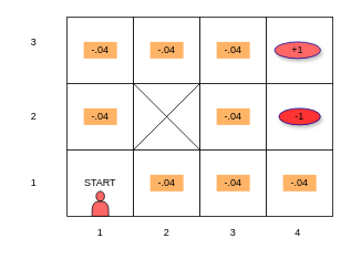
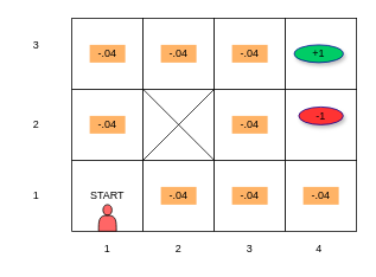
  <mxCell id="0" />
  <mxCell id="1" parent="0" />
  <mxCell id="2" value="" style="whiteSpace=wrap;html=1;aspect=fixed;" vertex="1" parent="1"><mxGeometry x="80" y="20" width="80" height="80" as="geometry" /></mxCell>
  <mxCell id="3" value="" style="whiteSpace=wrap;html=1;aspect=fixed;" vertex="1" parent="1"><mxGeometry x="160" y="20" width="80" height="80" as="geometry" /></mxCell>
  <mxCell id="4" value="" style="whiteSpace=wrap;html=1;aspect=fixed;" vertex="1" parent="1"><mxGeometry x="240" y="20" width="80" height="80" as="geometry" /></mxCell>
  <mxCell id="5" value="" style="whiteSpace=wrap;html=1;aspect=fixed;" vertex="1" parent="1"><mxGeometry x="320" y="20" width="80" height="80" as="geometry" /></mxCell>
  <mxCell id="6" value="" style="whiteSpace=wrap;html=1;aspect=fixed;" vertex="1" parent="1"><mxGeometry x="80" y="100" width="80" height="80" as="geometry" /></mxCell>
  <mxCell id="7" value="" style="whiteSpace=wrap;html=1;aspect=fixed;" vertex="1" parent="1"><mxGeometry x="160" y="100" width="80" height="80" as="geometry" /></mxCell>
  <mxCell id="8" value="" style="whiteSpace=wrap;html=1;aspect=fixed;" vertex="1" parent="1"><mxGeometry x="240" y="100" width="80" height="80" as="geometry" /></mxCell>
  <mxCell id="9" value="" style="whiteSpace=wrap;html=1;aspect=fixed;" vertex="1" parent="1"><mxGeometry x="320" y="100" width="80" height="80" as="geometry" /></mxCell>
  <mxCell id="10" value="" style="whiteSpace=wrap;html=1;aspect=fixed;" vertex="1" parent="1"><mxGeometry x="80" y="180" width="80" height="80" as="geometry" /></mxCell>
  <mxCell id="11" value="" style="whiteSpace=wrap;html=1;aspect=fixed;" vertex="1" parent="1"><mxGeometry x="160" y="180" width="80" height="80" as="geometry" /></mxCell>
  <mxCell id="12" value="" style="whiteSpace=wrap;html=1;aspect=fixed;" vertex="1" parent="1"><mxGeometry x="240" y="180" width="80" height="80" as="geometry" /></mxCell>
  <mxCell id="13" value="" style="whiteSpace=wrap;html=1;aspect=fixed;" vertex="1" parent="1"><mxGeometry x="320" y="180" width="80" height="80" as="geometry" /></mxCell>
  <mxCell id="14" value="" style="endArrow=none;html=1;entryX=0;entryY=0;entryDx=0;entryDy=0;exitX=0;exitY=0;exitDx=0;exitDy=0;" edge="1" parent="1" source="12" target="7"><mxGeometry width="50" height="50" relative="1" as="geometry"><mxPoint x="280" y="230" as="sourcePoint" /><mxPoint x="330" y="180" as="targetPoint" /></mxGeometry></mxCell>
  <mxCell id="15" value="" style="endArrow=none;html=1;entryX=0;entryY=0;entryDx=0;entryDy=0;exitX=0;exitY=0;exitDx=0;exitDy=0;" edge="1" parent="1" source="11" target="8"><mxGeometry width="50" height="50" relative="1" as="geometry"><mxPoint x="280" y="230" as="sourcePoint" /><mxPoint x="330" y="180" as="targetPoint" /></mxGeometry></mxCell>
  <mxCell id="16" value="START" style="text;html=1;strokeColor=none;fillColor=none;align=center;verticalAlign=middle;whiteSpace=wrap;rounded=0;" vertex="1" parent="1"><mxGeometry x="100" y="210" width="40" height="20" as="geometry" /></mxCell>
  <mxCell id="17" value="" style="shape=actor;whiteSpace=wrap;html=1;fillColor=#FF6666;" vertex="1" parent="1"><mxGeometry x="110" y="230" width="20" height="30" as="geometry" /></mxCell>
  <mxCell id="18" value="-.04" style="text;html=1;strokeColor=none;fillColor=#FFB366;align=center;verticalAlign=middle;whiteSpace=wrap;rounded=0;" vertex="1" parent="1"><mxGeometry x="100" y="130" width="40" height="20" as="geometry" /></mxCell>
  <mxCell id="19" value="-.04" style="text;html=1;strokeColor=none;fillColor=#FFB366;align=center;verticalAlign=middle;whiteSpace=wrap;rounded=0;" vertex="1" parent="1"><mxGeometry x="100" y="50" width="40" height="20" as="geometry" /></mxCell>
  <mxCell id="20" value="-.04" style="text;html=1;strokeColor=none;fillColor=#FFB366;align=center;verticalAlign=middle;whiteSpace=wrap;rounded=0;" vertex="1" parent="1"><mxGeometry x="180" y="210" width="40" height="20" as="geometry" /></mxCell>
  <mxCell id="21" value="-.04" style="text;html=1;strokeColor=none;fillColor=#FFB366;align=center;verticalAlign=middle;whiteSpace=wrap;rounded=0;" vertex="1" parent="1"><mxGeometry x="180" y="50" width="40" height="20" as="geometry" /></mxCell>
  <mxCell id="22" value="-.04" style="text;html=1;strokeColor=none;fillColor=#FFB366;align=center;verticalAlign=middle;whiteSpace=wrap;rounded=0;" vertex="1" parent="1"><mxGeometry x="260" y="50" width="40" height="20" as="geometry" /></mxCell>
  <mxCell id="23" value="-.04" style="text;html=1;strokeColor=none;fillColor=#FFB366;align=center;verticalAlign=middle;whiteSpace=wrap;rounded=0;" vertex="1" parent="1"><mxGeometry x="260" y="130" width="40" height="20" as="geometry" /></mxCell>
  <mxCell id="24" value="-.04" style="text;html=1;strokeColor=none;fillColor=#FFB366;align=center;verticalAlign=middle;whiteSpace=wrap;rounded=0;" vertex="1" parent="1"><mxGeometry x="260" y="210" width="40" height="20" as="geometry" /></mxCell>
  <mxCell id="25" value="-.04" style="text;html=1;strokeColor=none;fillColor=#FFB366;align=center;verticalAlign=middle;whiteSpace=wrap;rounded=0;" vertex="1" parent="1"><mxGeometry x="340" y="210" width="40" height="20" as="geometry" /></mxCell>
- <mxCell id="26" value="-1" style="ellipse;whiteSpace=wrap;html=1;align=center;container=1;recursiveResize=0;treeFolding=1;treeMoving=1;shadow=1;strokeColor=#000099;fillColor=#FF3333;" vertex="1" parent="1"><mxGeometry x="335" y="130" width="50" height="20" as="geometry" /></mxCell>
- <mxCell id="27" value="+1" style="ellipse;whiteSpace=wrap;html=1;align=center;container=1;recursiveResize=0;treeFolding=1;treeMoving=1;shadow=1;strokeColor=#000099;fillColor=#ff6666;" vertex="1" parent="1"><mxGeometry x="330" y="50" width="55" height="20" as="geometry" /></mxCell>
+ <mxCell id="26" value="-1" style="ellipse;whiteSpace=wrap;html=1;align=center;container=1;recursiveResize=0;treeFolding=1;treeMoving=1;shadow=1;strokeColor=#000099;fillColor=#FF3333;" vertex="1" parent="1"><mxGeometry x="335" y="120" width="50" height="20" as="geometry" /></mxCell>
+ <mxCell id="27" value="+1" style="ellipse;whiteSpace=wrap;html=1;align=center;container=1;recursiveResize=0;treeFolding=1;treeMoving=1;shadow=1;strokeColor=#000099;fillColor=#00CC66;" vertex="1" parent="1"><mxGeometry x="330" y="50" width="55" height="20" as="geometry" /></mxCell>
  <mxCell id="28" value="1" style="text;html=1;strokeColor=none;fillColor=none;align=center;verticalAlign=middle;whiteSpace=wrap;rounded=0;shadow=1;" vertex="1" parent="1"><mxGeometry x="100" y="270" width="40" height="20" as="geometry" /></mxCell>
  <mxCell id="29" value="2" style="text;html=1;strokeColor=none;fillColor=none;align=center;verticalAlign=middle;whiteSpace=wrap;rounded=0;shadow=1;" vertex="1" parent="1"><mxGeometry x="180" y="270" width="40" height="20" as="geometry" /></mxCell>
  <mxCell id="30" value="3" style="text;html=1;strokeColor=none;fillColor=none;align=center;verticalAlign=middle;whiteSpace=wrap;rounded=0;shadow=1;" vertex="1" parent="1"><mxGeometry x="260" y="270" width="40" height="20" as="geometry" /></mxCell>
  <mxCell id="31" value="4" style="text;html=1;strokeColor=none;fillColor=none;align=center;verticalAlign=middle;whiteSpace=wrap;rounded=0;shadow=1;" vertex="1" parent="1"><mxGeometry x="337.5" y="270" width="40" height="20" as="geometry" /></mxCell>
  <mxCell id="32" value="1" style="text;html=1;strokeColor=none;fillColor=none;align=center;verticalAlign=middle;whiteSpace=wrap;rounded=0;shadow=1;" vertex="1" parent="1"><mxGeometry x="20" y="210" width="40" height="20" as="geometry" /></mxCell>
  <mxCell id="33" value="2" style="text;html=1;strokeColor=none;fillColor=none;align=center;verticalAlign=middle;whiteSpace=wrap;rounded=0;shadow=1;" vertex="1" parent="1"><mxGeometry x="20" y="130" width="40" height="20" as="geometry" /></mxCell>
  <mxCell id="34" value="3" style="text;html=1;strokeColor=none;fillColor=none;align=center;verticalAlign=middle;whiteSpace=wrap;rounded=0;shadow=1;" vertex="1" parent="1"><mxGeometry x="20" y="40" width="40" height="20" as="geometry" /></mxCell>
